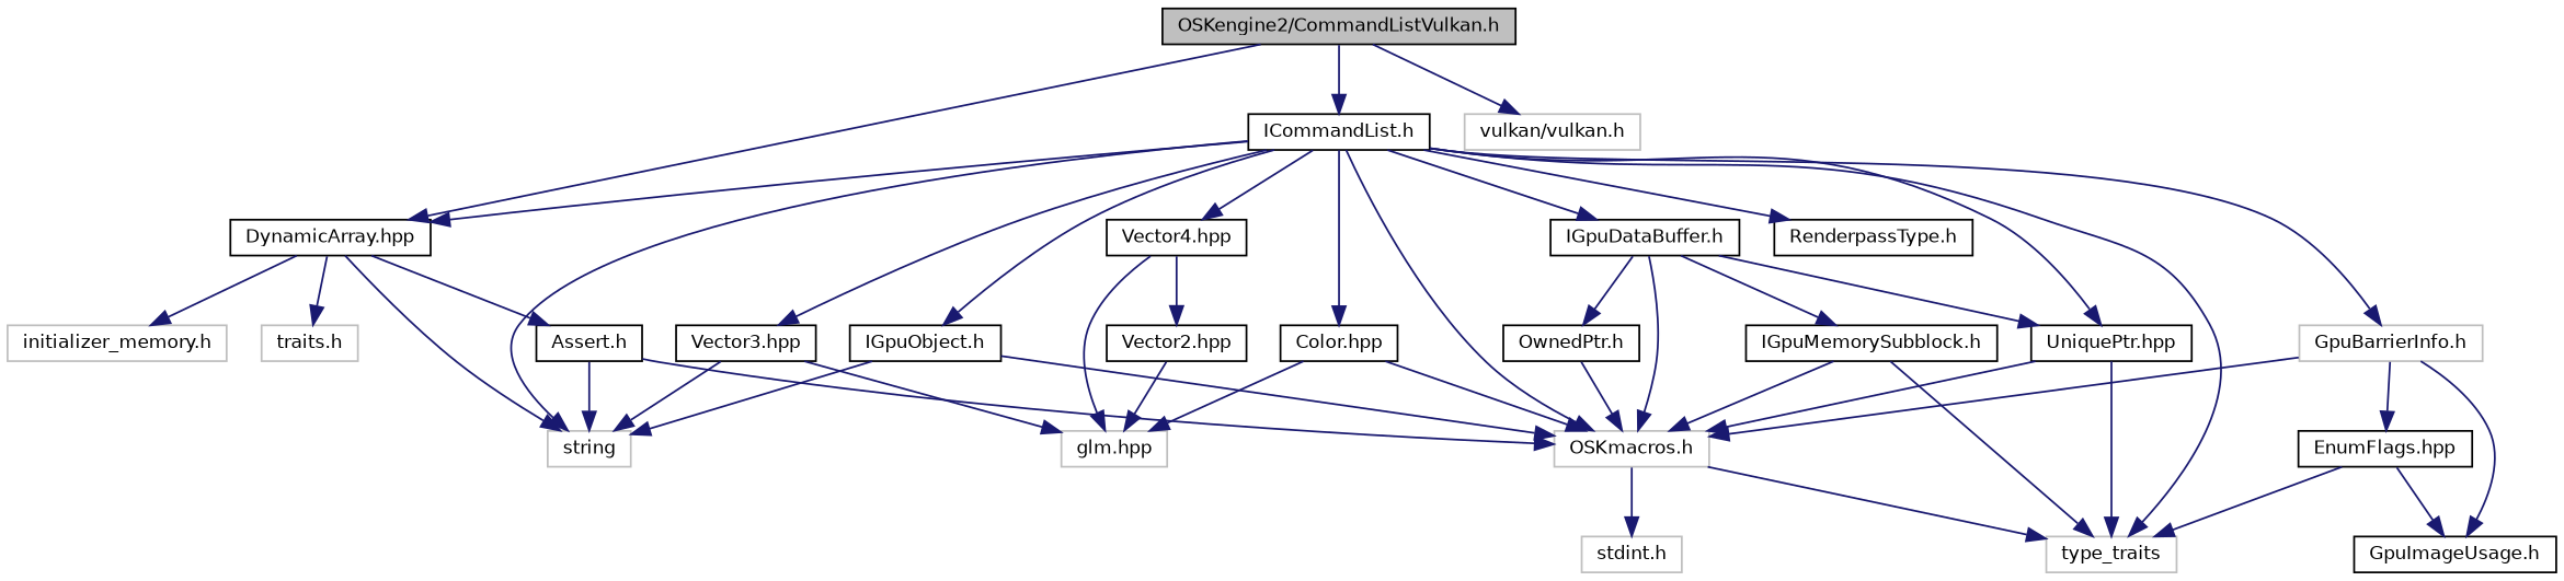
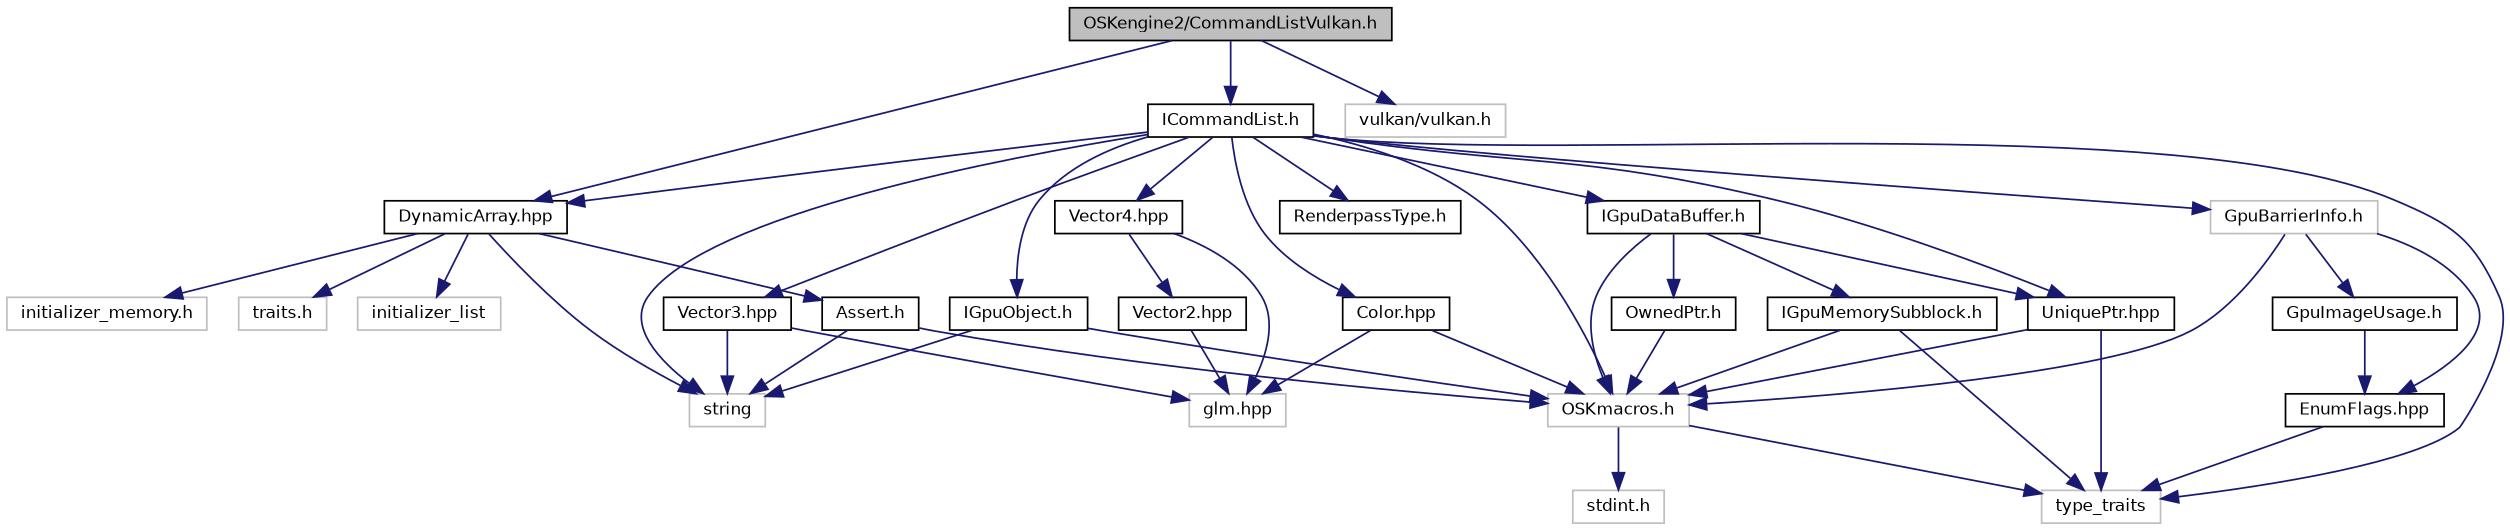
  digraph {
    node [color=black fillcolor=white fontname=Helvetica fontsize=10 shape=record style=filled]
    edge [color=midnightblue fontname=Helvetica fontsize=10 labelfontname=Helvetica labelfontsize=10 style=solid]
    n1 [fillcolor=grey75 fontcolor=black height=0.2 label="OSKengine2/CommandListVulkan.h" width=0.4]
    n2 [height=0.2 label="ICommandList.h" width=0.4]
    n3 [height=0.2 label="DynamicArray.hpp" width=0.4]
    n4 [color=grey75 height=0.2 label="vulkan/vulkan.h" width=0.4]
    n5 [color=grey75 height=0.2 label="OSKmacros.h" width=0.4]
    n6 [color=grey75 height=0.2 label=type_traits width=0.4]
    n7 [height=0.2 label="Vector4.hpp" width=0.4]
    n8 [color=grey75 height=0.2 label=string width=0.4]
    n9 [height=0.2 label="UniquePtr.hpp" width=0.4]
    n10 [height=0.2 label="IGpuDataBuffer.h" width=0.4]
    n11 [height=0.2 label="Color.hpp" width=0.4]
    n12 [height=0.2 label="RenderpassType.h" width=0.4]
    n13 [height=0.2 label="Vector3.hpp" width=0.4]
    n14 [height=0.2 label="IGpuObject.h" width=0.4]
    n15 [color=grey75 height=0.2 label="GpuBarrierInfo.h" width=0.4]
    n16 [color=grey75 height=0.2 label="initializer_memory.h" width=0.4]
    n17 [color=grey75 height=0.2 label="traits.h" width=0.4]
+   n18 [color=grey75 height=0.2 label=initializer_list width=0.4]
    n19 [height=0.2 label="Assert.h" width=0.4]
    n20 [color=grey75 height=0.2 label="stdint.h" width=0.4]
    n21 [color=grey75 height=0.2 label="glm.hpp" width=0.4]
    n22 [height=0.2 label="Vector2.hpp" width=0.4]
    n23 [height=0.2 label="OwnedPtr.h" width=0.4]
    n24 [height=0.2 label="IGpuMemorySubblock.h" width=0.4]
    n25 [height=0.2 label="EnumFlags.hpp" width=0.4]
    n26 [height=0.2 label="GpuImageUsage.h" width=0.4]
    n1 -> n2
    n1 -> n3
    n1 -> n4
    n2 -> n3
    n2 -> n5
    n2 -> n6
    n2 -> n7
    n2 -> n8
    n2 -> n9
    n2 -> n10
    n2 -> n11
    n2 -> n12
    n2 -> n13
    n2 -> n14
    n2 -> n15
    n3 -> n8
    n3 -> n16
    n3 -> n17
+   n3 -> n18
    n3 -> n19
    n5 -> n6
    n5 -> n20
    n7 -> n21
    n7 -> n22
    n9 -> n5
    n9 -> n6
    n10 -> n5
    n10 -> n9
    n10 -> n23
    n10 -> n24
    n11 -> n5
    n11 -> n21
    n13 -> n8
    n13 -> n21
    n14 -> n5
    n14 -> n8
    n15 -> n5
    n15 -> n25
    n15 -> n26
    n19 -> n5
    n19 -> n8
    n22 -> n21
    n23 -> n5
    n24 -> n5
    n24 -> n6
    n25 -> n6
-   n25 -> n26
+   n26 -> n25
  }
